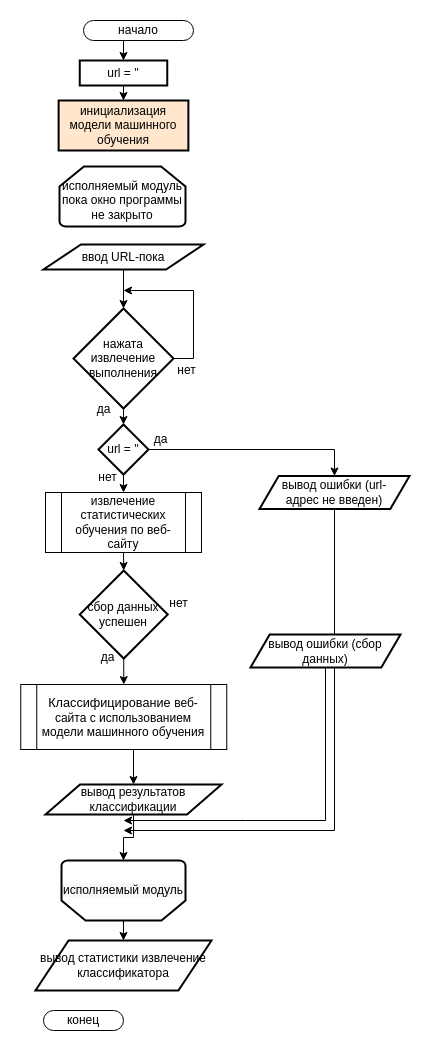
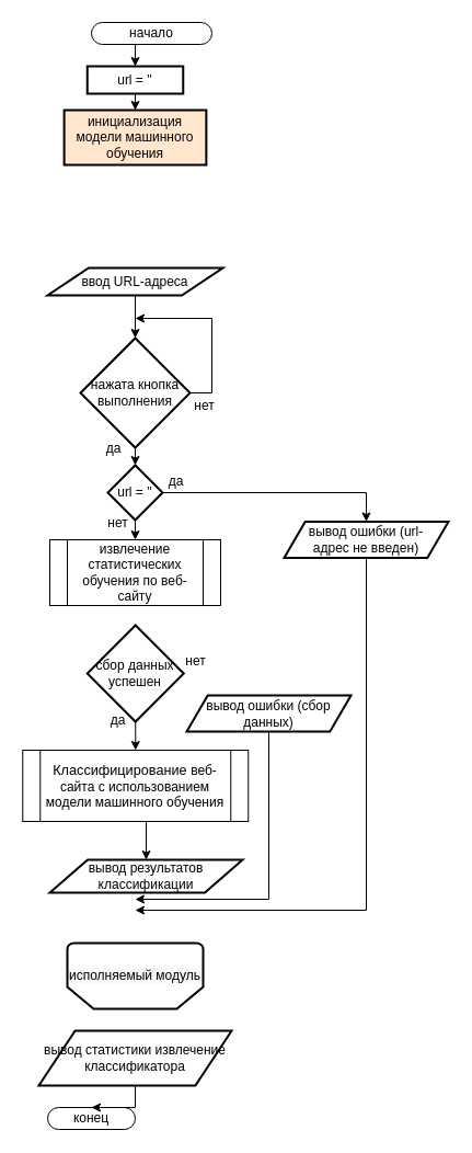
  <mxCell id="0" />
  <mxCell id="1" parent="0" />
  <mxCell id="2" style="edgeStyle=orthogonalEdgeStyle;rounded=0;orthogonalLoop=1;jettySize=auto;html=1;exitX=0.5;exitY=1;exitDx=0;exitDy=0;entryX=0.5;entryY=0;entryDx=0;entryDy=0;endArrow=classic;endFill=1;strokeWidth=1;" parent="1" source="3" target="12" edge="1"><mxGeometry relative="1" as="geometry" /></mxCell>
  <mxCell id="3" value="начало" style="rounded=1;whiteSpace=wrap;html=1;arcSize=50;" parent="1" vertex="1"><mxGeometry x="83" y="20" width="110" height="20" as="geometry" /></mxCell>
  <mxCell id="4" value="конец" style="rounded=1;whiteSpace=wrap;html=1;arcSize=50;" parent="1" vertex="1"><mxGeometry x="43" y="1010" width="80" height="20" as="geometry" /></mxCell>
- <mxCell id="5" value="исполняемый модуль&lt;br&gt;пока окно программы не закрыто" style="strokeWidth=2;html=1;shape=mxgraph.flowchart.loop_limit;whiteSpace=wrap;spacing=0;spacingTop=0;verticalAlign=bottom;spacingBottom=4;" parent="1" vertex="1"><mxGeometry x="59" y="166" width="126" height="60" as="geometry" /></mxCell>
- <mxCell id="6" style="edgeStyle=orthogonalEdgeStyle;rounded=0;orthogonalLoop=1;jettySize=auto;html=1;exitX=0.5;exitY=0;exitDx=0;exitDy=0;exitPerimeter=0;entryX=0.5;entryY=0;entryDx=0;entryDy=0;" edge="1" parent="1" source="7" target="38"><mxGeometry relative="1" as="geometry" /></mxCell>
  <mxCell id="7" value="&lt;span style=&quot;background-color: rgb(248 , 249 , 250)&quot;&gt;исполняемый модуль&lt;/span&gt;" style="strokeWidth=2;html=1;shape=mxgraph.flowchart.loop_limit;whiteSpace=wrap;rotation=0;horizontal=1;verticalAlign=middle;direction=west;" parent="1" vertex="1"><mxGeometry x="61" y="860" width="123.99" height="60" as="geometry" /></mxCell>
  <mxCell id="8" style="edgeStyle=orthogonalEdgeStyle;rounded=0;orthogonalLoop=1;jettySize=auto;html=1;exitX=0.5;exitY=1;exitDx=0;exitDy=0;exitPerimeter=0;entryX=0.5;entryY=0;entryDx=0;entryDy=0;entryPerimeter=0;endArrow=classic;endFill=1;strokeWidth=1;" parent="1" source="10" target="15" edge="1"><mxGeometry relative="1" as="geometry" /></mxCell>
  <mxCell id="9" style="edgeStyle=orthogonalEdgeStyle;rounded=0;orthogonalLoop=1;jettySize=auto;html=1;exitX=1;exitY=0.5;exitDx=0;exitDy=0;exitPerimeter=0;" parent="1" edge="1"><mxGeometry relative="1" as="geometry"><mxPoint x="123" y="290" as="targetPoint" /><mxPoint x="173" y="358" as="sourcePoint" /><Array as="points"><mxPoint x="193" y="358" /><mxPoint x="193" y="290" /></Array></mxGeometry></mxCell>
- <mxCell id="10" value="нажата извлечение выполнения" style="strokeWidth=2;html=1;shape=mxgraph.flowchart.decision;whiteSpace=wrap;" parent="1" vertex="1"><mxGeometry x="73" y="308" width="100" height="100" as="geometry" /></mxCell>
+ <mxCell id="10" value="нажата кнопка выполнения" style="strokeWidth=2;html=1;shape=mxgraph.flowchart.decision;whiteSpace=wrap;" parent="1" vertex="1"><mxGeometry x="73" y="308" width="100" height="100" as="geometry" /></mxCell>
  <mxCell id="11" style="edgeStyle=orthogonalEdgeStyle;rounded=0;orthogonalLoop=1;jettySize=auto;html=1;exitX=0.5;exitY=1;exitDx=0;exitDy=0;entryX=0.5;entryY=0;entryDx=0;entryDy=0;endArrow=classic;endFill=1;strokeWidth=1;" parent="1" source="12" target="24" edge="1"><mxGeometry relative="1" as="geometry" /></mxCell>
  <mxCell id="12" value="url = ''" style="rounded=1;whiteSpace=wrap;html=1;absoluteArcSize=1;arcSize=0;strokeWidth=2;" parent="1" vertex="1"><mxGeometry x="79.25" y="60" width="87.5" height="25" as="geometry" /></mxCell>
  <mxCell id="13" style="edgeStyle=orthogonalEdgeStyle;rounded=0;orthogonalLoop=1;jettySize=auto;html=1;exitX=0.5;exitY=1;exitDx=0;exitDy=0;exitPerimeter=0;entryX=0.5;entryY=0;entryDx=0;entryDy=0;endArrow=classic;endFill=1;strokeWidth=1;" parent="1" source="15" target="19" edge="1"><mxGeometry relative="1" as="geometry" /></mxCell>
  <mxCell id="14" style="edgeStyle=orthogonalEdgeStyle;rounded=0;orthogonalLoop=1;jettySize=auto;html=1;exitX=1;exitY=0.5;exitDx=0;exitDy=0;exitPerimeter=0;entryX=0.5;entryY=0;entryDx=0;entryDy=0;endArrow=classic;endFill=1;strokeWidth=1;" parent="1" source="15" target="28" edge="1"><mxGeometry relative="1" as="geometry" /></mxCell>
  <mxCell id="15" value="url = ''" style="strokeWidth=2;html=1;shape=mxgraph.flowchart.decision;whiteSpace=wrap;" parent="1" vertex="1"><mxGeometry x="97.99" y="424" width="50" height="50" as="geometry" /></mxCell>
  <mxCell id="16" style="edgeStyle=orthogonalEdgeStyle;rounded=0;orthogonalLoop=1;jettySize=auto;html=1;exitX=0.5;exitY=1;exitDx=0;exitDy=0;entryX=0.5;entryY=0;entryDx=0;entryDy=0;entryPerimeter=0;endArrow=classic;endFill=1;strokeWidth=1;" parent="1" source="17" target="10" edge="1"><mxGeometry relative="1" as="geometry" /></mxCell>
- <mxCell id="17" value="ввод URL-пока" style="shape=parallelogram;html=1;strokeWidth=2;perimeter=parallelogramPerimeter;whiteSpace=wrap;rounded=1;arcSize=0;size=0.234;" parent="1" vertex="1"><mxGeometry x="43" y="244" width="160" height="25" as="geometry" /></mxCell>
- <mxCell id="18" style="edgeStyle=orthogonalEdgeStyle;rounded=0;orthogonalLoop=1;jettySize=auto;html=1;exitX=0.5;exitY=1;exitDx=0;exitDy=0;entryX=0.5;entryY=0;entryDx=0;entryDy=0;entryPerimeter=0;endArrow=classic;endFill=1;strokeWidth=1;" parent="1" source="19" target="23" edge="1"><mxGeometry relative="1" as="geometry" /></mxCell>
+ <mxCell id="17" value="ввод URL-адреса" style="shape=parallelogram;html=1;strokeWidth=2;perimeter=parallelogramPerimeter;whiteSpace=wrap;rounded=1;arcSize=0;size=0.234;" parent="1" vertex="1"><mxGeometry x="43" y="244" width="160" height="25" as="geometry" /></mxCell>
  <mxCell id="19" value="извлечение статистических обучения по веб-сайту" style="verticalLabelPosition=middle;verticalAlign=middle;html=1;shape=process;whiteSpace=wrap;rounded=0;size=0.103;arcSize=6;labelPosition=center;align=center;" parent="1" vertex="1"><mxGeometry x="45" y="492" width="156" height="60" as="geometry" /></mxCell>
  <mxCell id="20" style="edgeStyle=orthogonalEdgeStyle;rounded=0;orthogonalLoop=1;jettySize=auto;html=1;exitX=0.5;exitY=1;exitDx=0;exitDy=0;entryX=0.5;entryY=0;entryDx=0;entryDy=0;endArrow=classic;endFill=1;strokeWidth=1;" parent="1" source="21" target="26" edge="1"><mxGeometry relative="1" as="geometry" /></mxCell>
  <mxCell id="21" value="&lt;span style=&quot;font-family: sans-serif ; font-size: 12.7px ; background-color: rgb(255 , 255 , 255)&quot;&gt;Классифицирование&lt;/span&gt;&lt;span style=&quot;font-family: sans-serif ; font-size: 12.7px ; background-color: rgb(255 , 255 , 255)&quot;&gt;&amp;nbsp;&lt;/span&gt;веб-сайта с использованием модели машинного обучения" style="verticalLabelPosition=middle;verticalAlign=middle;html=1;shape=process;whiteSpace=wrap;rounded=0;size=0.078;arcSize=6;labelPosition=center;align=center;" parent="1" vertex="1"><mxGeometry x="20.25" y="684" width="206" height="65" as="geometry" /></mxCell>
  <mxCell id="22" style="edgeStyle=orthogonalEdgeStyle;rounded=0;orthogonalLoop=1;jettySize=auto;html=1;exitX=0.5;exitY=1;exitDx=0;exitDy=0;exitPerimeter=0;entryX=0.5;entryY=0;entryDx=0;entryDy=0;endArrow=classic;endFill=1;strokeWidth=1;" parent="1" source="23" target="21" edge="1"><mxGeometry relative="1" as="geometry" /></mxCell>
  <mxCell id="23" value="сбор данных успешен" style="strokeWidth=2;html=1;shape=mxgraph.flowchart.decision;whiteSpace=wrap;" parent="1" vertex="1"><mxGeometry x="79.25" y="570" width="88" height="88" as="geometry" /></mxCell>
  <mxCell id="24" value="инициализация модели машинного обучения" style="rounded=1;whiteSpace=wrap;html=1;absoluteArcSize=1;arcSize=0;strokeWidth=2;fillColor=#ffe6cc;" parent="1" vertex="1"><mxGeometry x="58.12" y="100" width="129.75" height="50" as="geometry" /></mxCell>
- <mxCell id="25" style="edgeStyle=orthogonalEdgeStyle;rounded=0;orthogonalLoop=1;jettySize=auto;html=1;exitX=0.5;exitY=1;exitDx=0;exitDy=0;entryX=0.5;entryY=1;entryDx=0;entryDy=0;entryPerimeter=0;endArrow=classic;endFill=1;strokeWidth=1;" parent="1" source="26" target="7" edge="1"><mxGeometry relative="1" as="geometry" /></mxCell>
  <mxCell id="26" value="вывод результатов классификации" style="shape=parallelogram;html=1;strokeWidth=2;perimeter=parallelogramPerimeter;whiteSpace=wrap;rounded=1;arcSize=0;size=0.196;" parent="1" vertex="1"><mxGeometry x="45" y="784" width="176" height="30" as="geometry" /></mxCell>
  <mxCell id="27" style="edgeStyle=orthogonalEdgeStyle;rounded=0;orthogonalLoop=1;jettySize=auto;html=1;exitX=0.5;exitY=1;exitDx=0;exitDy=0;endArrow=classic;endFill=1;strokeWidth=1;" parent="1" source="28" edge="1"><mxGeometry relative="1" as="geometry"><Array as="points"><mxPoint x="334" y="830" /><mxPoint x="123" y="830" /></Array><mxPoint x="123" y="830" as="targetPoint" /></mxGeometry></mxCell>
  <mxCell id="28" value="вывод ошибки (url-адрес не введен)" style="shape=parallelogram;html=1;strokeWidth=2;perimeter=parallelogramPerimeter;whiteSpace=wrap;rounded=1;arcSize=0;size=0.128;spacing=2;spacingLeft=8;spacingRight=8;" parent="1" vertex="1"><mxGeometry x="259" y="475.5" width="150" height="33" as="geometry" /></mxCell>
  <mxCell id="29" style="edgeStyle=orthogonalEdgeStyle;rounded=0;orthogonalLoop=1;jettySize=auto;html=1;exitX=0.5;exitY=1;exitDx=0;exitDy=0;endArrow=classic;endFill=1;strokeWidth=1;" parent="1" source="30" edge="1"><mxGeometry relative="1" as="geometry"><mxPoint x="245" y="676" as="sourcePoint" /><Array as="points"><mxPoint x="245" y="820" /><mxPoint x="123" y="820" /></Array><mxPoint x="123" y="820" as="targetPoint" /></mxGeometry></mxCell>
- <mxCell id="30" value="вывод ошибки (сбор данных)" style="shape=parallelogram;html=1;strokeWidth=2;perimeter=parallelogramPerimeter;whiteSpace=wrap;rounded=1;arcSize=0;size=0.128;spacing=2;spacingLeft=8;spacingRight=8;" parent="1" vertex="1"><mxGeometry x="250" y="634" width="150" height="33" as="geometry" /></mxCell>
+ <mxCell id="30" value="вывод ошибки (сбор данных)" style="shape=parallelogram;html=1;strokeWidth=2;perimeter=parallelogramPerimeter;whiteSpace=wrap;rounded=1;arcSize=0;size=0.128;spacing=2;spacingLeft=8;spacingRight=8;" parent="1" vertex="1"><mxGeometry x="170" y="634" width="150" height="33" as="geometry" /></mxCell>
  <mxCell id="31" value="да" style="text;html=1;align=center;verticalAlign=middle;resizable=0;points=[];autosize=1;" parent="1" vertex="1"><mxGeometry x="88" y="399" width="30" height="20" as="geometry" /></mxCell>
  <mxCell id="32" value="да" style="text;html=1;align=center;verticalAlign=middle;resizable=0;points=[];autosize=1;" parent="1" vertex="1"><mxGeometry x="145" y="429" width="30" height="20" as="geometry" /></mxCell>
  <mxCell id="33" value="нет" style="text;html=1;align=center;verticalAlign=middle;resizable=0;points=[];autosize=1;" parent="1" vertex="1"><mxGeometry x="91.99" y="467" width="30" height="20" as="geometry" /></mxCell>
  <mxCell id="34" value="нет" style="text;html=1;align=center;verticalAlign=middle;resizable=0;points=[];autosize=1;" parent="1" vertex="1"><mxGeometry x="171" y="360" width="30" height="20" as="geometry" /></mxCell>
  <mxCell id="35" value="нет" style="text;html=1;align=center;verticalAlign=middle;resizable=0;points=[];autosize=1;" parent="1" vertex="1"><mxGeometry x="163" y="593" width="30" height="20" as="geometry" /></mxCell>
  <mxCell id="36" value="да" style="text;html=1;align=center;verticalAlign=middle;resizable=0;points=[];autosize=1;" parent="1" vertex="1"><mxGeometry x="91.99" y="647" width="30" height="20" as="geometry" /></mxCell>
+ <mxCell id="37" style="edgeStyle=orthogonalEdgeStyle;rounded=0;orthogonalLoop=1;jettySize=auto;html=1;exitX=0.5;exitY=1;exitDx=0;exitDy=0;entryX=0.5;entryY=0;entryDx=0;entryDy=0;" edge="1" parent="1" source="38" target="4"><mxGeometry relative="1" as="geometry" /></mxCell>
  <mxCell id="38" value="вывод статистики извлечение классификатора" style="shape=parallelogram;html=1;strokeWidth=2;perimeter=parallelogramPerimeter;whiteSpace=wrap;rounded=1;arcSize=0;size=0.188;" vertex="1" parent="1"><mxGeometry x="34.99" y="940" width="176" height="50" as="geometry" /></mxCell>
